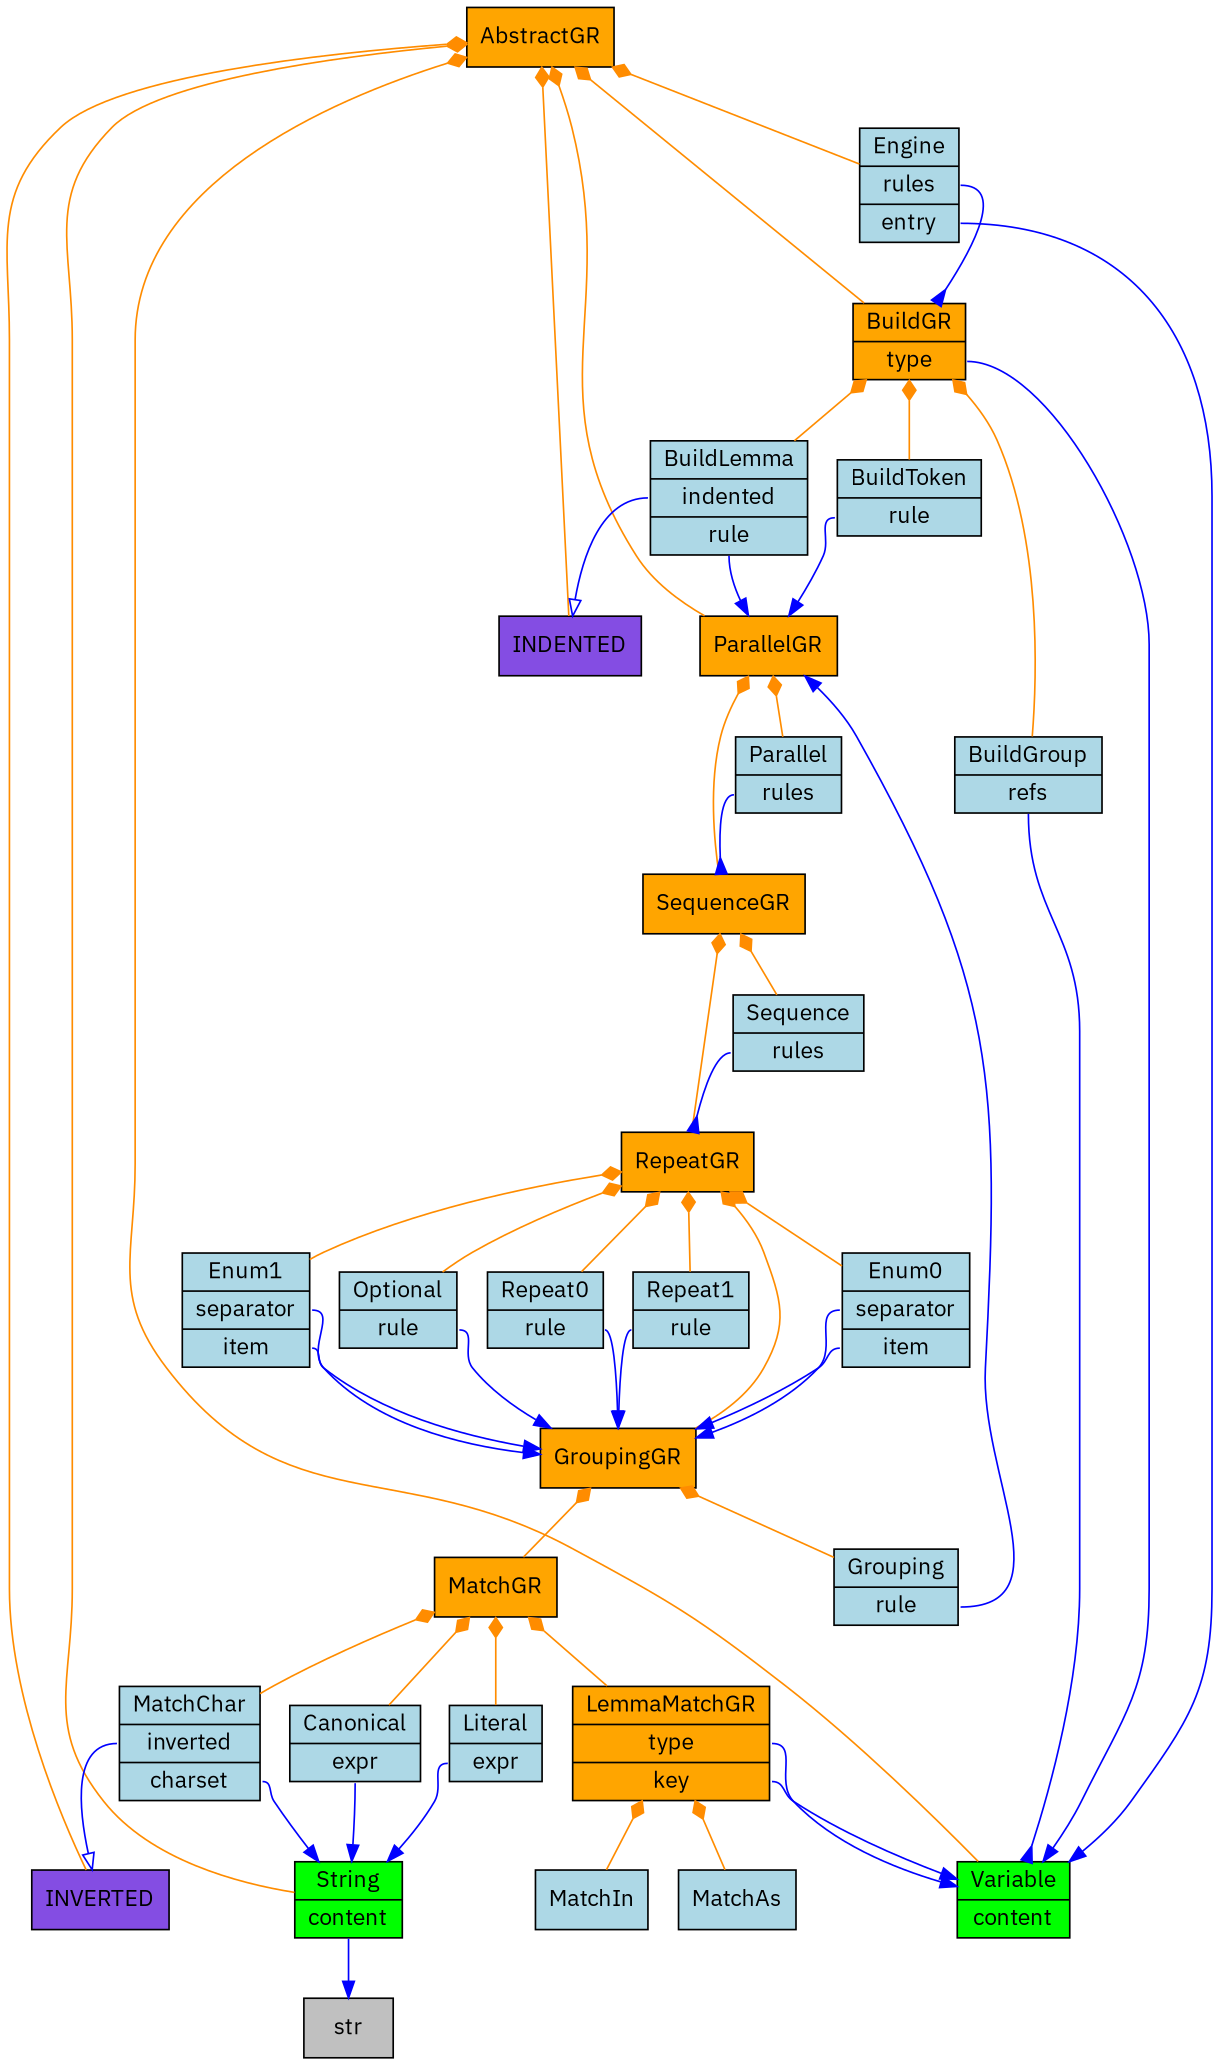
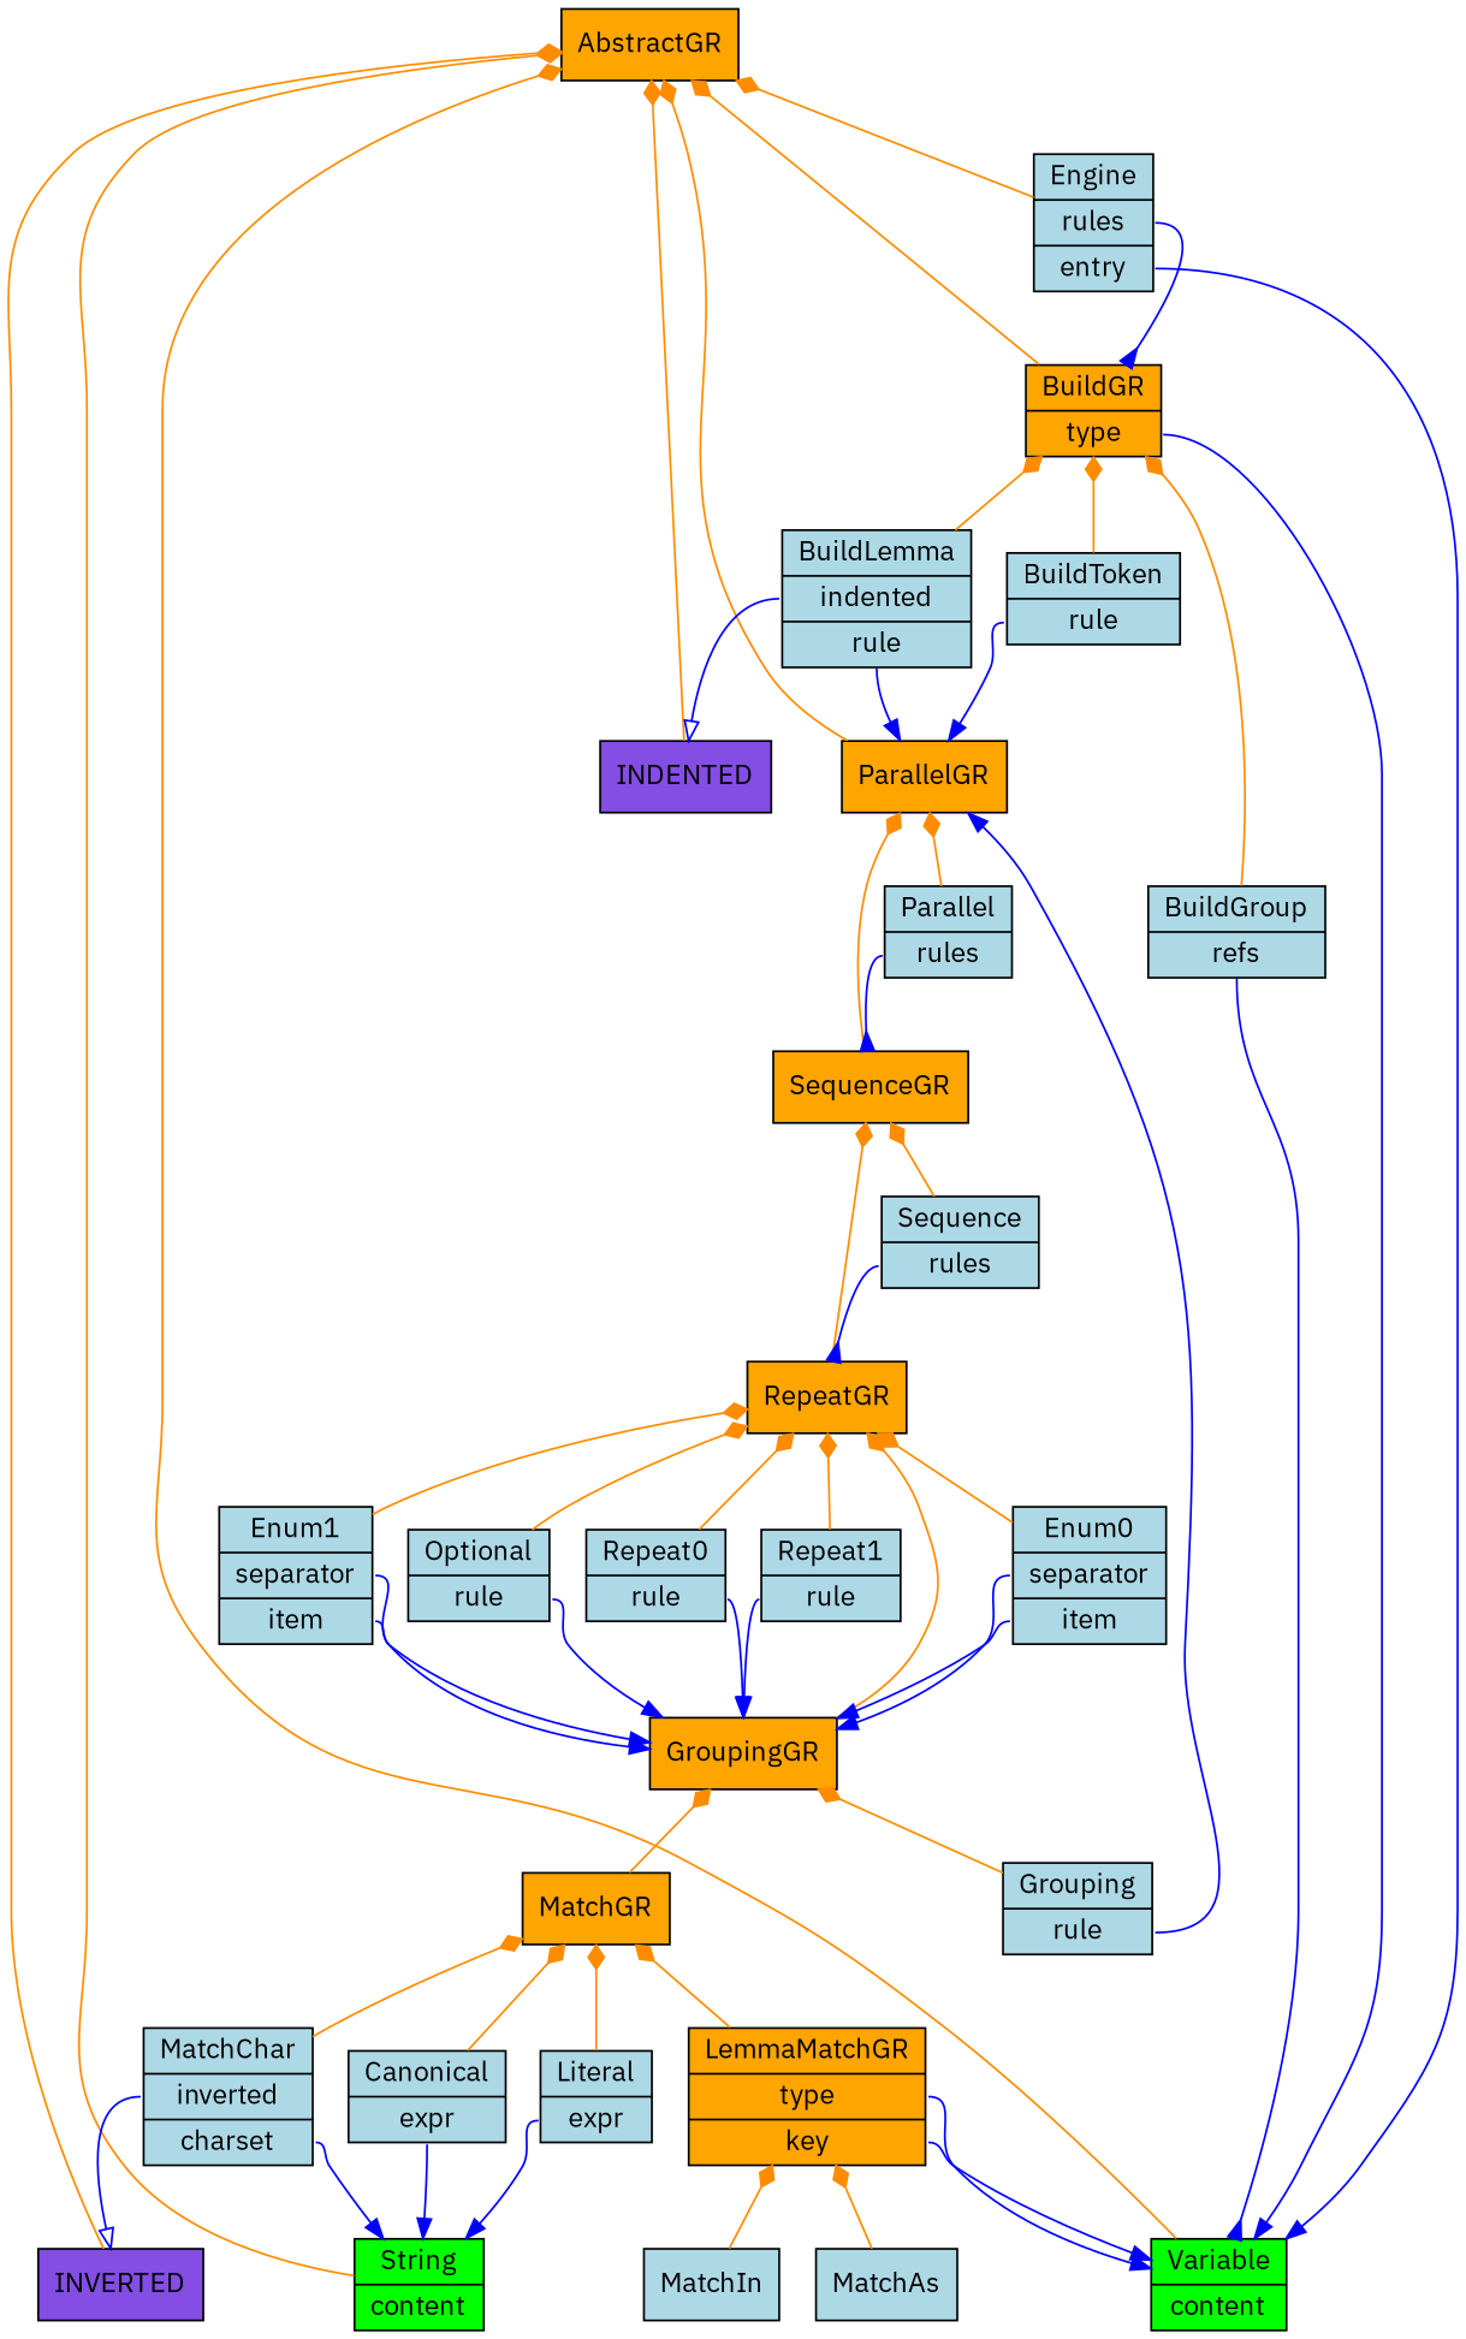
  digraph {
    fontname="IBM Plex Sans"
    node [fillcolor=lightblue fontname="IBM Plex Sans" shape=record style=filled]
    edge [arrowtail=diamond color=darkorange dir=back fontname="IBM Plex Sans"]
    n1 [fillcolor=orange label="{ <> AbstractGR  }"]
    n2 [fillcolor="#844de3" label=INDENTED shape=rect]
    n3 [fillcolor="#844de3" label=INVERTED shape=rect]
    n4 [fillcolor=lime label="{ <> String | <content> content  }"]
    n5 [fillcolor=lime label="{ <> Variable | <content> content  }"]
    n6 [label="{ <> Engine | <rules> rules  | <entry> entry  }"]
    n7 [fillcolor=orange label="{ <> BuildGR | <type> type  }"]
    n8 [fillcolor=orange label="{ <> ParallelGR  }"]
-   n9 [fillcolor=gray label=str shape=rect]
    n10 [label="{ <> BuildGroup | <refs> refs  }"]
    n11 [label="{ <> BuildLemma | <indented> indented  | <rule> rule  }"]
    n12 [label="{ <> BuildToken | <rule> rule  }"]
    n13 [label="{ <> Parallel | <rules> rules  }"]
    n14 [fillcolor=orange label="{ <> SequenceGR  }"]
    n15 [label="{ <> Sequence | <rules> rules  }"]
    n16 [fillcolor=orange label="{ <> RepeatGR  }"]
    n17 [label="{ <> Enum0 | <separator> separator  | <item> item  }"]
    n18 [label="{ <> Enum1 | <separator> separator  | <item> item  }"]
    n19 [label="{ <> Optional | <rule> rule  }"]
    n20 [label="{ <> Repeat0 | <rule> rule  }"]
    n21 [label="{ <> Repeat1 | <rule> rule  }"]
    n22 [fillcolor=orange label="{ <> GroupingGR  }"]
    n23 [label="{ <> Grouping | <rule> rule  }"]
    n24 [fillcolor=orange label="{ <> MatchGR  }"]
    n25 [label="{ <> Canonical | <expr> expr  }"]
    n26 [label="{ <> Literal | <expr> expr  }"]
    n27 [label="{ <> MatchChar | <inverted> inverted  | <charset> charset  }"]
    n28 [fillcolor=orange label="{ <> LemmaMatchGR | <type> type  | <key> key  }"]
    n29 [label="{ <> MatchAs  }"]
    n30 [label="{ <> MatchIn  }"]
    n1 -> n2
    n1 -> n3
    n1 -> n4
    n1 -> n5
    n1 -> n6
    n1 -> n7
    n1 -> n8
-   n4 -> n9 [arrowhead=normal color=blue tailport=content arrowtail="" dir=""]
    n6 -> n5 [arrowhead=normal color=blue tailport=entry arrowtail="" dir=""]
    n6 -> n7 [arrowhead=inv color=blue tailport=rules arrowtail="" dir=""]
    n7 -> n5 [arrowhead=normal color=blue tailport=type arrowtail="" dir=""]
    n7 -> n10
    n7 -> n11
    n7 -> n12
    n8 -> n13
    n8 -> n14
    n10 -> n5 [arrowhead=inv color=blue tailport=refs arrowtail="" dir=""]
    n11 -> n2 [arrowhead=onormal color=blue tailport=indented arrowtail="" dir=""]
    n11 -> n8 [arrowhead=normal color=blue tailport=rule arrowtail="" dir=""]
    n12 -> n8 [arrowhead=normal color=blue tailport=rule arrowtail="" dir=""]
    n13 -> n14 [arrowhead=inv color=blue tailport=rules arrowtail="" dir=""]
    n14 -> n15
    n14 -> n16
    n15 -> n16 [arrowhead=inv color=blue tailport=rules arrowtail="" dir=""]
    n16 -> n17
    n16 -> n18
    n16 -> n19
    n16 -> n20
    n16 -> n21
    n16 -> n22
    n17 -> n22 [arrowhead=normal color=blue tailport=item arrowtail="" dir=""]
    n17 -> n22 [arrowhead=normal color=blue tailport=separator arrowtail="" dir=""]
    n18 -> n22 [arrowhead=normal color=blue tailport=item arrowtail="" dir=""]
    n18 -> n22 [arrowhead=normal color=blue tailport=separator arrowtail="" dir=""]
    n19 -> n22 [arrowhead=normal color=blue tailport=rule arrowtail="" dir=""]
    n20 -> n22 [arrowhead=normal color=blue tailport=rule arrowtail="" dir=""]
    n21 -> n22 [arrowhead=normal color=blue tailport=rule arrowtail="" dir=""]
    n22 -> n23
    n22 -> n24
    n23 -> n8 [arrowhead=normal color=blue tailport=rule arrowtail="" dir=""]
    n24 -> n25
    n24 -> n26
    n24 -> n27
    n24 -> n28
    n25 -> n4 [arrowhead=normal color=blue tailport=expr arrowtail="" dir=""]
    n26 -> n4 [arrowhead=normal color=blue tailport=expr arrowtail="" dir=""]
    n27 -> n3 [arrowhead=onormal color=blue tailport=inverted arrowtail="" dir=""]
    n27 -> n4 [arrowhead=normal color=blue tailport=charset arrowtail="" dir=""]
    n28 -> n5 [arrowhead=normal color=blue tailport=key arrowtail="" dir=""]
    n28 -> n5 [arrowhead=normal color=blue tailport=type arrowtail="" dir=""]
    n28 -> n29
    n28 -> n30
  }
